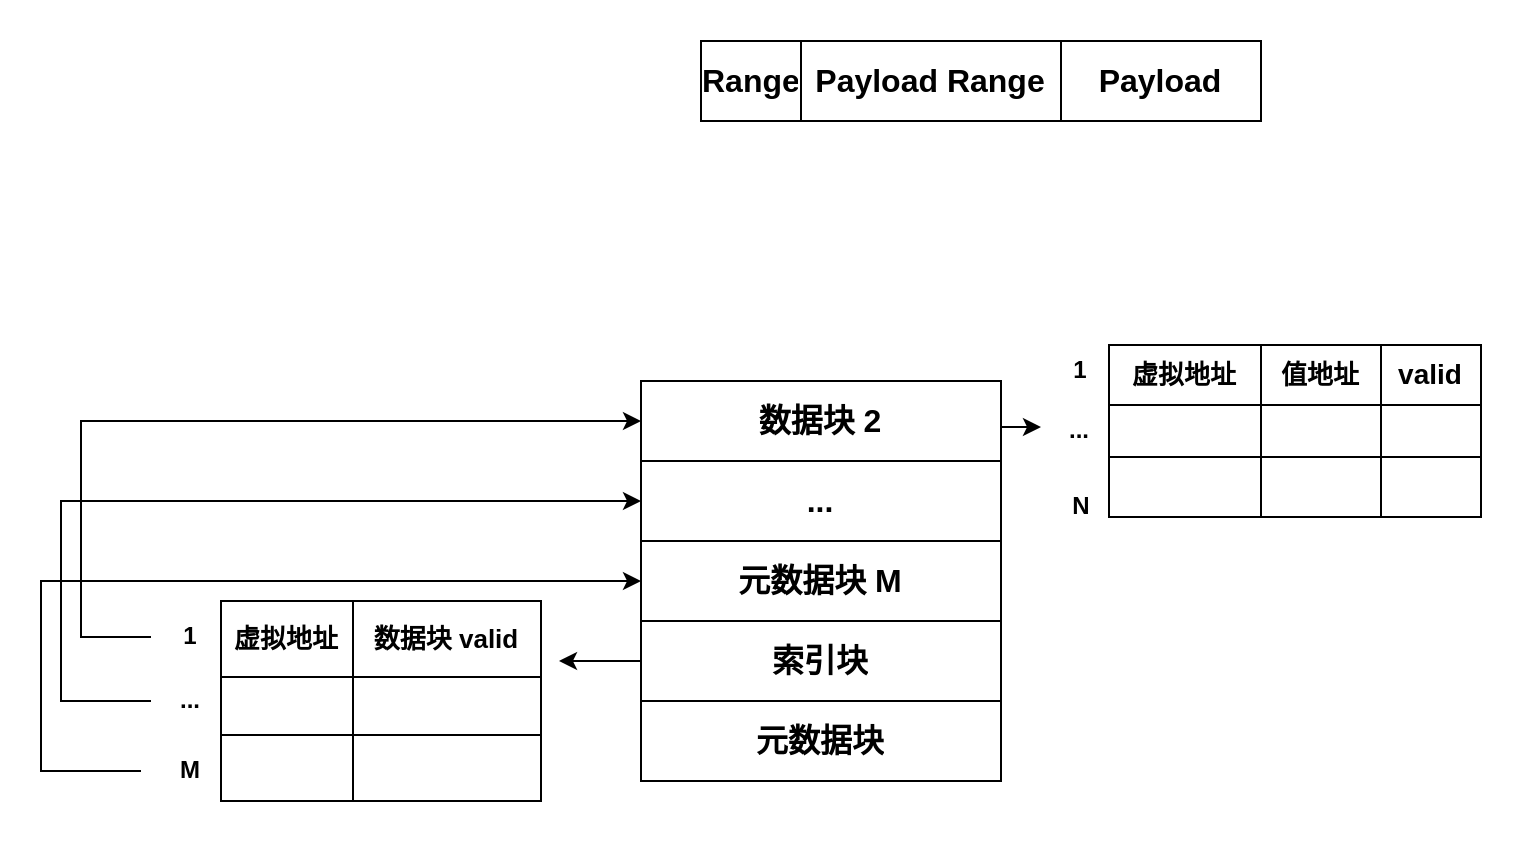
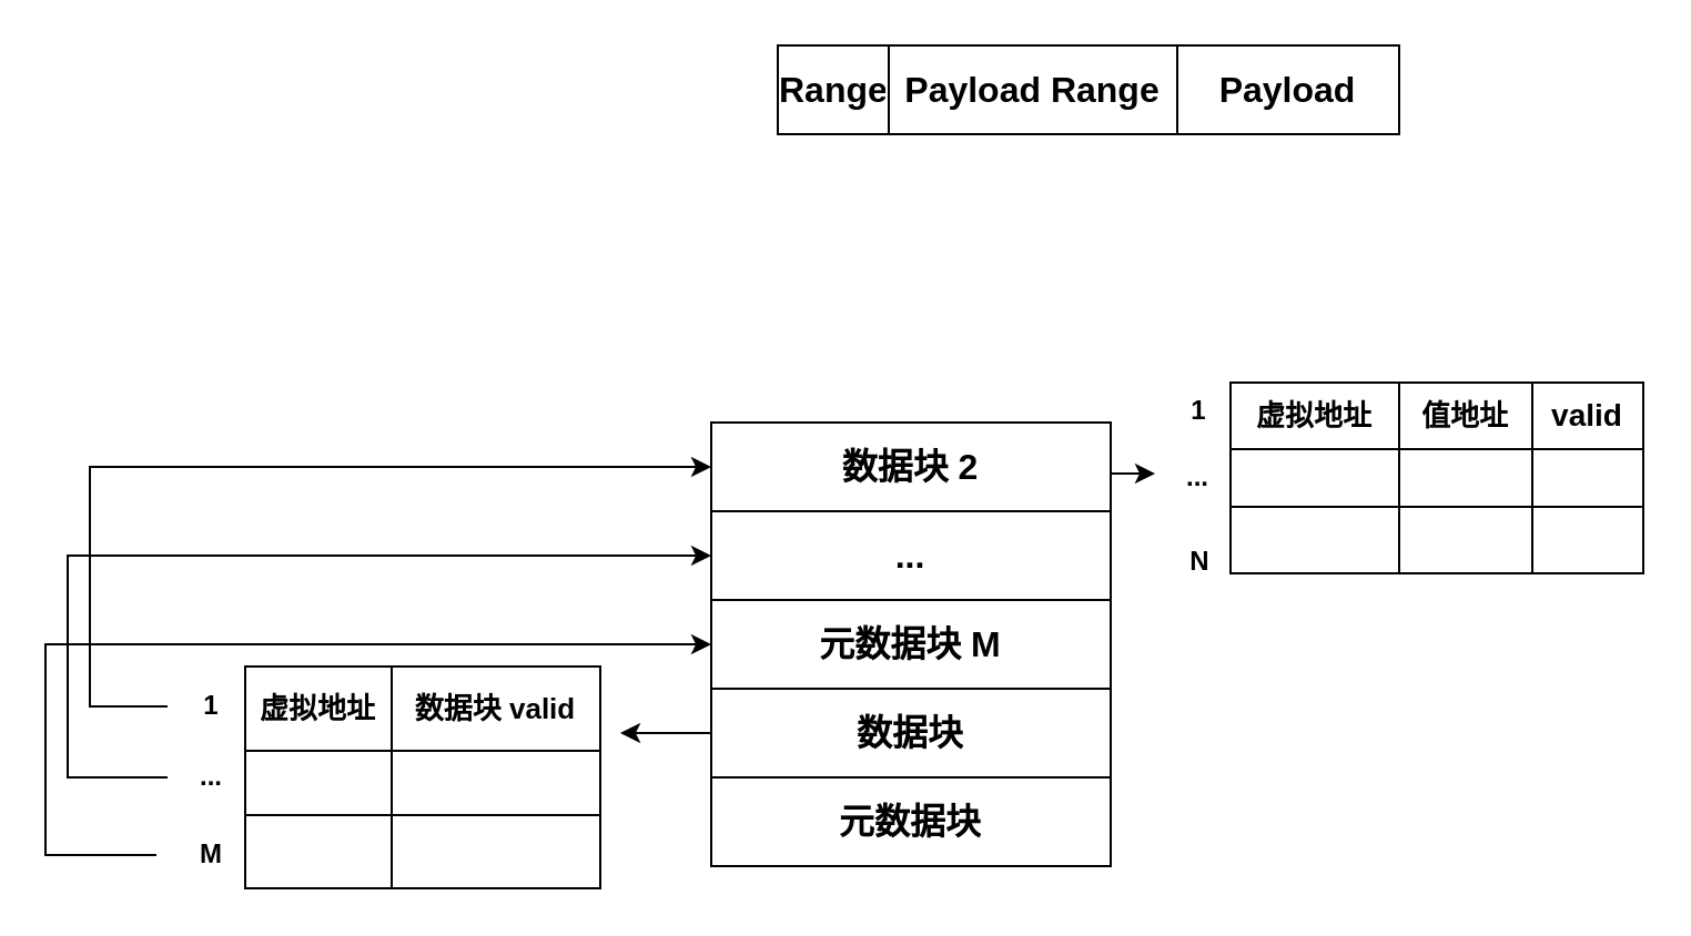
  <mxCell id="0" />
  <mxCell id="1" parent="0" />
  <mxCell id="2" value="" style="childLayout=tableLayout;recursiveResize=0;shadow=0;fillColor=none;" parent="1" vertex="1"><mxGeometry x="554" y="172" width="186.0" height="86" as="geometry" /></mxCell>
  <mxCell id="3" value="" style="shape=tableRow;horizontal=0;startSize=0;swimlaneHead=0;swimlaneBody=0;top=0;left=0;bottom=0;right=0;dropTarget=0;collapsible=0;recursiveResize=0;expand=0;fontStyle=0;fillColor=none;strokeColor=inherit;" parent="2" vertex="1"><mxGeometry width="186.0" height="30" as="geometry" /></mxCell>
  <mxCell id="4" value="&lt;b&gt;&lt;font style=&quot;font-size: 13px;&quot;&gt;虚拟地址&lt;/font&gt;&lt;/b&gt;" style="connectable=0;recursiveResize=0;strokeColor=inherit;fillColor=none;align=center;whiteSpace=wrap;html=1;" parent="3" vertex="1"><mxGeometry width="76" height="30" as="geometry"><mxRectangle width="76" height="30" as="alternateBounds" /></mxGeometry></mxCell>
  <mxCell id="5" value="&lt;b&gt;&lt;font style=&quot;font-size: 13px;&quot;&gt;值地址&lt;/font&gt;&lt;/b&gt;" style="connectable=0;recursiveResize=0;strokeColor=inherit;fillColor=none;align=center;whiteSpace=wrap;html=1;" parent="3" vertex="1"><mxGeometry x="76" width="60" height="30" as="geometry"><mxRectangle width="60" height="30" as="alternateBounds" /></mxGeometry></mxCell>
  <mxCell id="6" value="&lt;b&gt;&lt;font style=&quot;font-size: 14px;&quot;&gt;valid&lt;/font&gt;&lt;/b&gt;" style="connectable=0;recursiveResize=0;strokeColor=inherit;fillColor=none;align=center;whiteSpace=wrap;html=1;" vertex="1" parent="3"><mxGeometry x="136" width="50" height="30" as="geometry"><mxRectangle width="50" height="30" as="alternateBounds" /></mxGeometry></mxCell>
  <mxCell id="7" style="shape=tableRow;horizontal=0;startSize=0;swimlaneHead=0;swimlaneBody=0;top=0;left=0;bottom=0;right=0;dropTarget=0;collapsible=0;recursiveResize=0;expand=0;fontStyle=0;fillColor=none;strokeColor=inherit;" parent="2" vertex="1"><mxGeometry y="30" width="186.0" height="26" as="geometry" /></mxCell>
  <mxCell id="8" value="" style="connectable=0;recursiveResize=0;strokeColor=inherit;fillColor=none;align=center;whiteSpace=wrap;html=1;" parent="7" vertex="1"><mxGeometry width="76" height="26" as="geometry"><mxRectangle width="76" height="26" as="alternateBounds" /></mxGeometry></mxCell>
  <mxCell id="9" value="" style="connectable=0;recursiveResize=0;strokeColor=inherit;fillColor=none;align=center;whiteSpace=wrap;html=1;" parent="7" vertex="1"><mxGeometry x="76" width="60" height="26" as="geometry"><mxRectangle width="60" height="26" as="alternateBounds" /></mxGeometry></mxCell>
  <mxCell id="10" style="connectable=0;recursiveResize=0;strokeColor=inherit;fillColor=none;align=center;whiteSpace=wrap;html=1;" vertex="1" parent="7"><mxGeometry x="136" width="50" height="26" as="geometry"><mxRectangle width="50" height="26" as="alternateBounds" /></mxGeometry></mxCell>
  <mxCell id="11" style="shape=tableRow;horizontal=0;startSize=0;swimlaneHead=0;swimlaneBody=0;top=0;left=0;bottom=0;right=0;dropTarget=0;collapsible=0;recursiveResize=0;expand=0;fontStyle=0;fillColor=none;strokeColor=inherit;" parent="2" vertex="1"><mxGeometry y="56" width="186.0" height="30" as="geometry" /></mxCell>
  <mxCell id="12" value="" style="connectable=0;recursiveResize=0;strokeColor=inherit;fillColor=none;align=center;whiteSpace=wrap;html=1;" parent="11" vertex="1"><mxGeometry width="76" height="30" as="geometry"><mxRectangle width="76" height="30" as="alternateBounds" /></mxGeometry></mxCell>
  <mxCell id="13" value="" style="connectable=0;recursiveResize=0;strokeColor=inherit;fillColor=none;align=center;whiteSpace=wrap;html=1;" parent="11" vertex="1"><mxGeometry x="76" width="60" height="30" as="geometry"><mxRectangle width="60" height="30" as="alternateBounds" /></mxGeometry></mxCell>
  <mxCell id="14" style="connectable=0;recursiveResize=0;strokeColor=inherit;fillColor=none;align=center;whiteSpace=wrap;html=1;" vertex="1" parent="11"><mxGeometry x="136" width="50" height="30" as="geometry"><mxRectangle width="50" height="30" as="alternateBounds" /></mxGeometry></mxCell>
  <mxCell id="15" value="&lt;b&gt;1&lt;/b&gt;" style="text;html=1;strokeColor=none;fillColor=none;align=center;verticalAlign=middle;whiteSpace=wrap;rounded=0;" parent="1" vertex="1"><mxGeometry x="510" y="170" width="60" height="30" as="geometry" /></mxCell>
  <mxCell id="16" value="&lt;b&gt;...&lt;/b&gt;" style="text;html=1;align=center;verticalAlign=middle;resizable=0;points=[];autosize=1;strokeColor=none;fillColor=none;" parent="1" vertex="1"><mxGeometry x="524" y="200" width="30" height="30" as="geometry" /></mxCell>
  <mxCell id="17" value="&lt;b&gt;N&lt;/b&gt;" style="text;html=1;align=center;verticalAlign=middle;resizable=0;points=[];autosize=1;strokeColor=none;fillColor=none;" parent="1" vertex="1"><mxGeometry x="525" y="238" width="30" height="30" as="geometry" /></mxCell>
  <mxCell id="18" value="" style="shape=table;startSize=0;container=1;collapsible=0;childLayout=tableLayout;fontSize=16;" parent="1" vertex="1"><mxGeometry x="320" y="190" width="180" height="200" as="geometry" /></mxCell>
  <mxCell id="19" value="" style="shape=tableRow;horizontal=0;startSize=0;swimlaneHead=0;swimlaneBody=0;strokeColor=inherit;top=0;left=0;bottom=0;right=0;collapsible=0;dropTarget=0;fillColor=none;points=[[0,0.5],[1,0.5]];portConstraint=eastwest;fontSize=16;" parent="18" vertex="1"><mxGeometry width="180" height="40" as="geometry" /></mxCell>
  <mxCell id="20" value="&lt;b&gt;数据块 2&lt;/b&gt;" style="shape=partialRectangle;html=1;whiteSpace=wrap;connectable=0;strokeColor=inherit;overflow=hidden;fillColor=none;top=0;left=0;bottom=0;right=0;pointerEvents=1;fontSize=16;" parent="19" vertex="1"><mxGeometry width="180" height="40" as="geometry"><mxRectangle width="180" height="40" as="alternateBounds" /></mxGeometry></mxCell>
  <mxCell id="21" value="" style="shape=tableRow;horizontal=0;startSize=0;swimlaneHead=0;swimlaneBody=0;strokeColor=inherit;top=0;left=0;bottom=0;right=0;collapsible=0;dropTarget=0;fillColor=none;points=[[0,0.5],[1,0.5]];portConstraint=eastwest;fontSize=16;" parent="18" vertex="1"><mxGeometry y="40" width="180" height="40" as="geometry" /></mxCell>
  <mxCell id="22" value="&lt;b&gt;...&lt;/b&gt;" style="shape=partialRectangle;html=1;whiteSpace=wrap;connectable=0;strokeColor=inherit;overflow=hidden;fillColor=none;top=0;left=0;bottom=0;right=0;pointerEvents=1;fontSize=16;" parent="21" vertex="1"><mxGeometry width="180" height="40" as="geometry"><mxRectangle width="180" height="40" as="alternateBounds" /></mxGeometry></mxCell>
  <mxCell id="23" value="" style="shape=tableRow;horizontal=0;startSize=0;swimlaneHead=0;swimlaneBody=0;strokeColor=inherit;top=0;left=0;bottom=0;right=0;collapsible=0;dropTarget=0;fillColor=none;points=[[0,0.5],[1,0.5]];portConstraint=eastwest;fontSize=16;" parent="18" vertex="1"><mxGeometry y="80" width="180" height="40" as="geometry" /></mxCell>
  <mxCell id="24" value="&lt;b&gt;元数据块 M&lt;/b&gt;" style="shape=partialRectangle;html=1;whiteSpace=wrap;connectable=0;strokeColor=inherit;overflow=hidden;fillColor=none;top=0;left=0;bottom=0;right=0;pointerEvents=1;fontSize=16;" parent="23" vertex="1"><mxGeometry width="180" height="40" as="geometry"><mxRectangle width="180" height="40" as="alternateBounds" /></mxGeometry></mxCell>
  <mxCell id="25" style="shape=tableRow;horizontal=0;startSize=0;swimlaneHead=0;swimlaneBody=0;strokeColor=inherit;top=0;left=0;bottom=0;right=0;collapsible=0;dropTarget=0;fillColor=none;points=[[0,0.5],[1,0.5]];portConstraint=eastwest;fontSize=16;" parent="18" vertex="1"><mxGeometry y="120" width="180" height="40" as="geometry" /></mxCell>
- <mxCell id="26" value="&lt;b&gt;索引块&lt;/b&gt;" style="shape=partialRectangle;html=1;whiteSpace=wrap;connectable=0;strokeColor=inherit;overflow=hidden;fillColor=none;top=0;left=0;bottom=0;right=0;pointerEvents=1;fontSize=16;" parent="25" vertex="1"><mxGeometry width="180" height="40" as="geometry"><mxRectangle width="180" height="40" as="alternateBounds" /></mxGeometry></mxCell>
+ <mxCell id="26" value="&lt;b&gt;数据块&lt;/b&gt;" style="shape=partialRectangle;html=1;whiteSpace=wrap;connectable=0;strokeColor=inherit;overflow=hidden;fillColor=none;top=0;left=0;bottom=0;right=0;pointerEvents=1;fontSize=16;" parent="25" vertex="1"><mxGeometry width="180" height="40" as="geometry"><mxRectangle width="180" height="40" as="alternateBounds" /></mxGeometry></mxCell>
  <mxCell id="27" style="shape=tableRow;horizontal=0;startSize=0;swimlaneHead=0;swimlaneBody=0;strokeColor=inherit;top=0;left=0;bottom=0;right=0;collapsible=0;dropTarget=0;fillColor=none;points=[[0,0.5],[1,0.5]];portConstraint=eastwest;fontSize=16;" parent="18" vertex="1"><mxGeometry y="160" width="180" height="40" as="geometry" /></mxCell>
  <mxCell id="28" value="&lt;b&gt;元数据块&lt;/b&gt;" style="shape=partialRectangle;html=1;whiteSpace=wrap;connectable=0;strokeColor=inherit;overflow=hidden;fillColor=none;top=0;left=0;bottom=0;right=0;pointerEvents=1;fontSize=16;" parent="27" vertex="1"><mxGeometry width="180" height="40" as="geometry"><mxRectangle width="180" height="40" as="alternateBounds" /></mxGeometry></mxCell>
  <mxCell id="29" value="" style="childLayout=tableLayout;recursiveResize=0;shadow=0;fillColor=none;" parent="1" vertex="1"><mxGeometry x="110" y="300" width="160" height="100" as="geometry" /></mxCell>
  <mxCell id="30" value="" style="shape=tableRow;horizontal=0;startSize=0;swimlaneHead=0;swimlaneBody=0;top=0;left=0;bottom=0;right=0;dropTarget=0;collapsible=0;recursiveResize=0;expand=0;fontStyle=0;fillColor=none;strokeColor=inherit;" parent="29" vertex="1"><mxGeometry width="160" height="38" as="geometry" /></mxCell>
  <mxCell id="31" value="&lt;b&gt;&lt;font style=&quot;font-size: 13px;&quot;&gt;虚拟地址&lt;/font&gt;&lt;/b&gt;" style="connectable=0;recursiveResize=0;strokeColor=inherit;fillColor=none;align=center;whiteSpace=wrap;html=1;" parent="30" vertex="1"><mxGeometry width="66" height="38" as="geometry"><mxRectangle width="66" height="38" as="alternateBounds" /></mxGeometry></mxCell>
  <mxCell id="32" value="&lt;b&gt;&lt;font style=&quot;font-size: 13px;&quot;&gt;数据块 valid&lt;/font&gt;&lt;/b&gt;" style="connectable=0;recursiveResize=0;strokeColor=inherit;fillColor=none;align=center;whiteSpace=wrap;html=1;" parent="30" vertex="1"><mxGeometry x="66" width="94" height="38" as="geometry"><mxRectangle width="94" height="38" as="alternateBounds" /></mxGeometry></mxCell>
  <mxCell id="33" style="shape=tableRow;horizontal=0;startSize=0;swimlaneHead=0;swimlaneBody=0;top=0;left=0;bottom=0;right=0;dropTarget=0;collapsible=0;recursiveResize=0;expand=0;fontStyle=0;fillColor=none;strokeColor=inherit;" parent="29" vertex="1"><mxGeometry y="38" width="160" height="29" as="geometry" /></mxCell>
  <mxCell id="34" value="" style="connectable=0;recursiveResize=0;strokeColor=inherit;fillColor=none;align=center;whiteSpace=wrap;html=1;" parent="33" vertex="1"><mxGeometry width="66" height="29" as="geometry"><mxRectangle width="66" height="29" as="alternateBounds" /></mxGeometry></mxCell>
  <mxCell id="35" value="" style="connectable=0;recursiveResize=0;strokeColor=inherit;fillColor=none;align=center;whiteSpace=wrap;html=1;" parent="33" vertex="1"><mxGeometry x="66" width="94" height="29" as="geometry"><mxRectangle width="94" height="29" as="alternateBounds" /></mxGeometry></mxCell>
  <mxCell id="36" style="shape=tableRow;horizontal=0;startSize=0;swimlaneHead=0;swimlaneBody=0;top=0;left=0;bottom=0;right=0;dropTarget=0;collapsible=0;recursiveResize=0;expand=0;fontStyle=0;fillColor=none;strokeColor=inherit;" parent="29" vertex="1"><mxGeometry y="67" width="160" height="33" as="geometry" /></mxCell>
  <mxCell id="37" value="" style="connectable=0;recursiveResize=0;strokeColor=inherit;fillColor=none;align=center;whiteSpace=wrap;html=1;" parent="36" vertex="1"><mxGeometry width="66" height="33" as="geometry"><mxRectangle width="66" height="33" as="alternateBounds" /></mxGeometry></mxCell>
  <mxCell id="38" value="" style="connectable=0;recursiveResize=0;strokeColor=inherit;fillColor=none;align=center;whiteSpace=wrap;html=1;" parent="36" vertex="1"><mxGeometry x="66" width="94" height="33" as="geometry"><mxRectangle width="94" height="33" as="alternateBounds" /></mxGeometry></mxCell>
  <mxCell id="39" value="&lt;b&gt;1&lt;/b&gt;" style="text;html=1;strokeColor=none;fillColor=none;align=center;verticalAlign=middle;whiteSpace=wrap;rounded=0;" parent="1" vertex="1"><mxGeometry x="75" y="302" width="40" height="32" as="geometry" /></mxCell>
  <mxCell id="40" value="&lt;b&gt;M&lt;/b&gt;" style="text;html=1;strokeColor=none;fillColor=none;align=center;verticalAlign=middle;whiteSpace=wrap;rounded=0;" parent="1" vertex="1"><mxGeometry x="70" y="370" width="50" height="30" as="geometry" /></mxCell>
  <mxCell id="41" value="" style="shape=table;startSize=0;container=1;collapsible=0;childLayout=tableLayout;fontSize=16;" parent="1" vertex="1"><mxGeometry x="350" y="20" width="280" height="40" as="geometry" /></mxCell>
  <mxCell id="42" value="" style="shape=tableRow;horizontal=0;startSize=0;swimlaneHead=0;swimlaneBody=0;strokeColor=inherit;top=0;left=0;bottom=0;right=0;collapsible=0;dropTarget=0;fillColor=none;points=[[0,0.5],[1,0.5]];portConstraint=eastwest;fontSize=16;" parent="41" vertex="1"><mxGeometry width="280" height="40" as="geometry" /></mxCell>
  <mxCell id="43" value="&lt;b&gt;Range&lt;/b&gt;" style="shape=partialRectangle;html=1;whiteSpace=wrap;connectable=0;strokeColor=inherit;overflow=hidden;fillColor=none;top=0;left=0;bottom=0;right=0;pointerEvents=1;fontSize=16;" parent="42" vertex="1"><mxGeometry width="50" height="40" as="geometry"><mxRectangle width="50" height="40" as="alternateBounds" /></mxGeometry></mxCell>
  <mxCell id="44" value="&lt;b&gt;Payload Range&lt;/b&gt;" style="shape=partialRectangle;html=1;whiteSpace=wrap;connectable=0;strokeColor=inherit;overflow=hidden;fillColor=none;top=0;left=0;bottom=0;right=0;pointerEvents=1;fontSize=16;" parent="42" vertex="1"><mxGeometry x="50" width="130" height="40" as="geometry"><mxRectangle width="130" height="40" as="alternateBounds" /></mxGeometry></mxCell>
  <mxCell id="45" value="&lt;b&gt;Payload&lt;/b&gt;" style="shape=partialRectangle;html=1;whiteSpace=wrap;connectable=0;strokeColor=inherit;overflow=hidden;fillColor=none;top=0;left=0;bottom=0;right=0;pointerEvents=1;fontSize=16;" parent="42" vertex="1"><mxGeometry x="180" width="100" height="40" as="geometry"><mxRectangle width="100" height="40" as="alternateBounds" /></mxGeometry></mxCell>
  <mxCell id="46" value="" style="endArrow=classic;html=1;rounded=0;strokeWidth=1;" parent="1" edge="1"><mxGeometry width="50" height="50" relative="1" as="geometry"><mxPoint x="320" y="330" as="sourcePoint" /><mxPoint x="279" y="330" as="targetPoint" /></mxGeometry></mxCell>
  <mxCell id="47" value="" style="endArrow=classic;html=1;rounded=0;entryX=0;entryY=0.5;entryDx=0;entryDy=0;exitX=0;exitY=0.5;exitDx=0;exitDy=0;" parent="1" source="39" target="19" edge="1"><mxGeometry width="50" height="50" relative="1" as="geometry"><mxPoint x="20" y="310" as="sourcePoint" /><mxPoint x="-20" y="303.5" as="targetPoint" /><Array as="points"><mxPoint x="40" y="318" /><mxPoint x="40" y="210" /></Array></mxGeometry></mxCell>
  <mxCell id="48" value="" style="endArrow=classic;html=1;rounded=0;entryX=0;entryY=0.5;entryDx=0;entryDy=0;exitX=0;exitY=0.5;exitDx=0;exitDy=0;" parent="1" target="23" edge="1" source="40"><mxGeometry width="50" height="50" relative="1" as="geometry"><mxPoint x="40" y="390" as="sourcePoint" /><mxPoint x="323" y="284" as="targetPoint" /><Array as="points"><mxPoint x="20" y="385" /><mxPoint x="20" y="290" /></Array></mxGeometry></mxCell>
  <mxCell id="49" value="" style="endArrow=classic;html=1;rounded=0;" parent="1" edge="1"><mxGeometry width="50" height="50" relative="1" as="geometry"><mxPoint x="500" y="213" as="sourcePoint" /><mxPoint x="520" y="213" as="targetPoint" /></mxGeometry></mxCell>
  <mxCell id="50" value="&lt;b&gt;...&lt;/b&gt;" style="text;html=1;strokeColor=none;fillColor=none;align=center;verticalAlign=middle;whiteSpace=wrap;rounded=0;" parent="1" vertex="1"><mxGeometry x="75" y="334" width="40" height="32" as="geometry" /></mxCell>
  <mxCell id="51" value="" style="endArrow=classic;html=1;rounded=0;entryX=0;entryY=0.5;entryDx=0;entryDy=0;exitX=0;exitY=0.5;exitDx=0;exitDy=0;" parent="1" source="50" edge="1"><mxGeometry width="50" height="50" relative="1" as="geometry"><mxPoint x="40" y="366" as="sourcePoint" /><mxPoint x="320" y="250" as="targetPoint" /><Array as="points"><mxPoint x="30" y="350" /><mxPoint x="30" y="250" /></Array></mxGeometry></mxCell>
